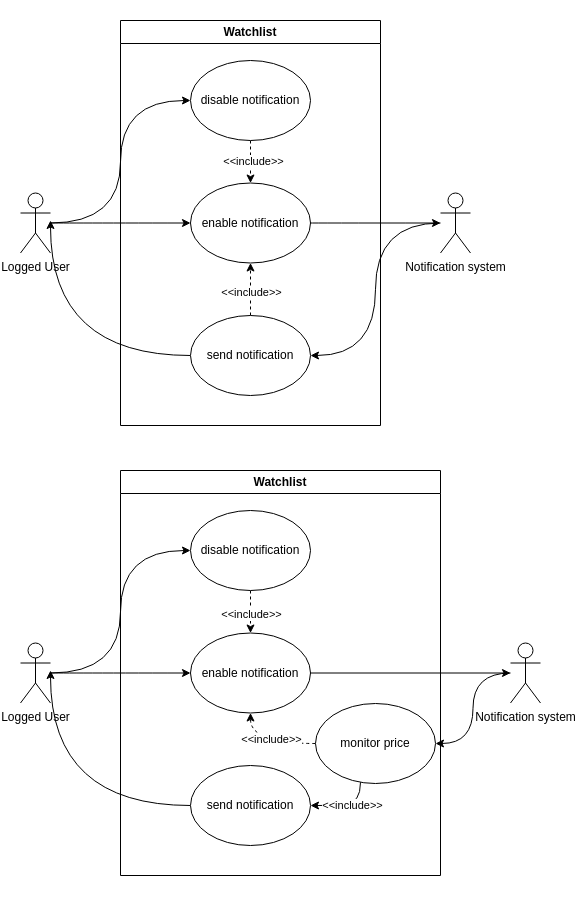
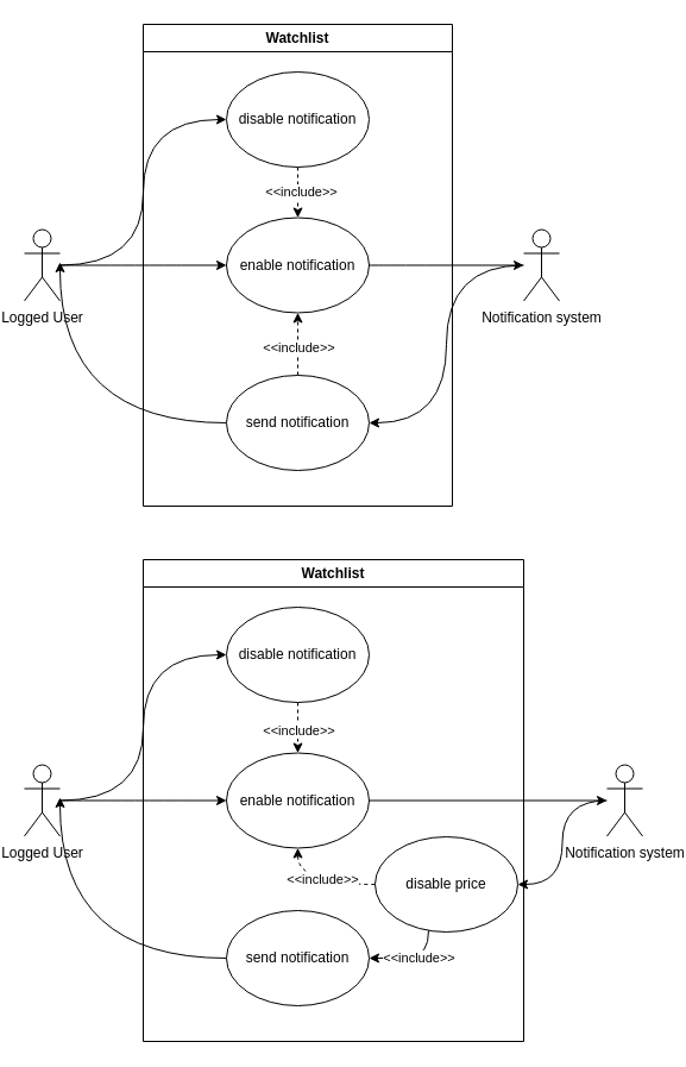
  <mxCell id="0" />
  <mxCell id="1" parent="0" />
  <mxCell id="2" style="edgeStyle=orthogonalEdgeStyle;rounded=0;orthogonalLoop=1;jettySize=auto;html=1;entryX=0;entryY=0.5;entryDx=0;entryDy=0;curved=1;" parent="1" source="4" target="6" edge="1"><mxGeometry relative="1" as="geometry" /></mxCell>
  <mxCell id="3" style="edgeStyle=orthogonalEdgeStyle;rounded=0;orthogonalLoop=1;jettySize=auto;html=1;entryX=0;entryY=0.5;entryDx=0;entryDy=0;curved=1;" parent="1" source="4" target="13" edge="1"><mxGeometry relative="1" as="geometry" /></mxCell>
  <mxCell id="4" value="Logged User" style="shape=umlActor;html=1;verticalLabelPosition=bottom;verticalAlign=top;align=center;" parent="1" vertex="1"><mxGeometry x="20" y="192.5" width="30" height="60" as="geometry" /></mxCell>
  <mxCell id="5" value="Watchlist" style="swimlane;whiteSpace=wrap;html=1;" parent="1" vertex="1"><mxGeometry x="120" y="20" width="260" height="405" as="geometry" /></mxCell>
  <mxCell id="6" value="enable notification" style="ellipse;whiteSpace=wrap;html=1;" parent="5" vertex="1"><mxGeometry x="70" y="162.5" width="120" height="80" as="geometry" /></mxCell>
  <mxCell id="7" style="edgeStyle=orthogonalEdgeStyle;rounded=0;orthogonalLoop=1;jettySize=auto;html=1;entryX=0.5;entryY=1;entryDx=0;entryDy=0;dashed=1;" parent="5" source="10" target="6" edge="1"><mxGeometry relative="1" as="geometry" /></mxCell>
  <mxCell id="8" value="&amp;lt;&amp;lt;include&amp;gt;&amp;gt;" style="edgeLabel;html=1;align=center;verticalAlign=middle;resizable=0;points=[];" parent="7" vertex="1" connectable="0"><mxGeometry x="-0.079" relative="1" as="geometry"><mxPoint as="offset" /></mxGeometry></mxCell>
  <mxCell id="9" style="edgeStyle=orthogonalEdgeStyle;rounded=0;orthogonalLoop=1;jettySize=auto;html=1;curved=1;" parent="5" source="10" edge="1"><mxGeometry relative="1" as="geometry"><mxPoint x="-70" y="200" as="targetPoint" /><Array as="points"><mxPoint x="-70" y="335" /></Array></mxGeometry></mxCell>
  <mxCell id="10" value="send notification" style="ellipse;whiteSpace=wrap;html=1;" parent="5" vertex="1"><mxGeometry x="70" y="295" width="120" height="80" as="geometry" /></mxCell>
  <mxCell id="11" style="edgeStyle=orthogonalEdgeStyle;rounded=0;orthogonalLoop=1;jettySize=auto;html=1;dashed=1;" parent="5" source="13" target="6" edge="1"><mxGeometry relative="1" as="geometry" /></mxCell>
  <mxCell id="12" value="&amp;lt;&amp;lt;include&amp;gt;&amp;gt;" style="edgeLabel;html=1;align=center;verticalAlign=middle;resizable=0;points=[];" parent="11" vertex="1" connectable="0"><mxGeometry x="-0.074" y="2" relative="1" as="geometry"><mxPoint as="offset" /></mxGeometry></mxCell>
  <mxCell id="13" value="disable notification" style="ellipse;whiteSpace=wrap;html=1;" parent="5" vertex="1"><mxGeometry x="70" y="40" width="120" height="80" as="geometry" /></mxCell>
  <mxCell id="14" style="edgeStyle=orthogonalEdgeStyle;rounded=0;orthogonalLoop=1;jettySize=auto;html=1;entryX=1;entryY=0.5;entryDx=0;entryDy=0;curved=1;" parent="1" source="15" target="10" edge="1"><mxGeometry relative="1" as="geometry" /></mxCell>
  <mxCell id="15" value="Notification system" style="shape=umlActor;verticalLabelPosition=bottom;verticalAlign=top;html=1;outlineConnect=0;" parent="1" vertex="1"><mxGeometry x="440" y="192.5" width="30" height="60" as="geometry" /></mxCell>
  <mxCell id="16" style="edgeStyle=orthogonalEdgeStyle;rounded=0;orthogonalLoop=1;jettySize=auto;html=1;curved=1;" parent="1" source="6" target="15" edge="1"><mxGeometry relative="1" as="geometry" /></mxCell>
  <mxCell id="17" style="edgeStyle=orthogonalEdgeStyle;rounded=0;orthogonalLoop=1;jettySize=auto;html=1;entryX=0;entryY=0.5;entryDx=0;entryDy=0;curved=1;" parent="1" source="19" target="21" edge="1"><mxGeometry relative="1" as="geometry" /></mxCell>
  <mxCell id="18" style="edgeStyle=orthogonalEdgeStyle;rounded=0;orthogonalLoop=1;jettySize=auto;html=1;entryX=0;entryY=0.5;entryDx=0;entryDy=0;curved=1;" parent="1" source="19" target="26" edge="1"><mxGeometry relative="1" as="geometry" /></mxCell>
  <mxCell id="19" value="Logged User" style="shape=umlActor;html=1;verticalLabelPosition=bottom;verticalAlign=top;align=center;" parent="1" vertex="1"><mxGeometry x="20" y="642.5" width="30" height="60" as="geometry" /></mxCell>
  <mxCell id="20" value="Watchlist" style="swimlane;whiteSpace=wrap;html=1;" parent="1" vertex="1"><mxGeometry x="120" y="470" width="320" height="405" as="geometry" /></mxCell>
  <mxCell id="21" value="enable notification" style="ellipse;whiteSpace=wrap;html=1;" parent="20" vertex="1"><mxGeometry x="70" y="162.5" width="120" height="80" as="geometry" /></mxCell>
  <mxCell id="22" style="edgeStyle=orthogonalEdgeStyle;rounded=0;orthogonalLoop=1;jettySize=auto;html=1;curved=1;" parent="20" source="23" edge="1"><mxGeometry relative="1" as="geometry"><mxPoint x="-70" y="200" as="targetPoint" /><Array as="points"><mxPoint x="-70" y="335" /></Array></mxGeometry></mxCell>
  <mxCell id="23" value="send notification" style="ellipse;whiteSpace=wrap;html=1;" parent="20" vertex="1"><mxGeometry x="70" y="295" width="120" height="80" as="geometry" /></mxCell>
  <mxCell id="24" style="edgeStyle=orthogonalEdgeStyle;rounded=0;orthogonalLoop=1;jettySize=auto;html=1;entryX=0.5;entryY=0;entryDx=0;entryDy=0;dashed=1;" parent="20" source="26" target="21" edge="1"><mxGeometry relative="1" as="geometry" /></mxCell>
  <mxCell id="25" value="&amp;lt;&amp;lt;include&amp;gt;&amp;gt;" style="edgeLabel;html=1;align=center;verticalAlign=middle;resizable=0;points=[];" parent="24" vertex="1" connectable="0"><mxGeometry x="0.082" relative="1" as="geometry"><mxPoint as="offset" /></mxGeometry></mxCell>
  <mxCell id="26" value="disable notification" style="ellipse;whiteSpace=wrap;html=1;" parent="20" vertex="1"><mxGeometry x="70" y="40" width="120" height="80" as="geometry" /></mxCell>
  <mxCell id="27" style="edgeStyle=orthogonalEdgeStyle;rounded=0;orthogonalLoop=1;jettySize=auto;html=1;entryX=1;entryY=0.5;entryDx=0;entryDy=0;curved=1;" parent="20" source="31" target="23" edge="1"><mxGeometry relative="1" as="geometry"><Array as="points"><mxPoint x="240" y="333" /><mxPoint x="210" y="333" /><mxPoint x="210" y="335" /></Array></mxGeometry></mxCell>
  <mxCell id="28" value="&amp;lt;&amp;lt;include&amp;gt;&amp;gt;" style="edgeLabel;html=1;align=center;verticalAlign=middle;resizable=0;points=[];" parent="27" vertex="1" connectable="0"><mxGeometry x="-0.192" y="1" relative="1" as="geometry"><mxPoint as="offset" /></mxGeometry></mxCell>
  <mxCell id="29" style="edgeStyle=orthogonalEdgeStyle;rounded=0;orthogonalLoop=1;jettySize=auto;html=1;entryX=0.5;entryY=1;entryDx=0;entryDy=0;curved=1;dashed=1;" parent="20" source="31" target="21" edge="1"><mxGeometry relative="1" as="geometry" /></mxCell>
  <mxCell id="30" value="&amp;lt;&amp;lt;include&amp;gt;&amp;gt;" style="edgeLabel;html=1;align=center;verticalAlign=middle;resizable=0;points=[];" parent="29" vertex="1" connectable="0"><mxGeometry x="-0.058" y="-5" relative="1" as="geometry"><mxPoint as="offset" /></mxGeometry></mxCell>
- <mxCell id="31" value="monitor price" style="ellipse;whiteSpace=wrap;html=1;" parent="20" vertex="1"><mxGeometry x="195" y="233" width="120" height="80" as="geometry" /></mxCell>
+ <mxCell id="31" value="disable price" style="ellipse;whiteSpace=wrap;html=1;" parent="20" vertex="1"><mxGeometry x="195" y="233" width="120" height="80" as="geometry" /></mxCell>
  <mxCell id="32" style="edgeStyle=orthogonalEdgeStyle;rounded=0;orthogonalLoop=1;jettySize=auto;html=1;entryX=1;entryY=0.5;entryDx=0;entryDy=0;curved=1;" parent="1" source="33" target="31" edge="1"><mxGeometry relative="1" as="geometry" /></mxCell>
  <mxCell id="33" value="Notification system" style="shape=umlActor;verticalLabelPosition=bottom;verticalAlign=top;html=1;outlineConnect=0;" parent="1" vertex="1"><mxGeometry x="510" y="642.5" width="30" height="60" as="geometry" /></mxCell>
  <mxCell id="34" style="edgeStyle=orthogonalEdgeStyle;rounded=0;orthogonalLoop=1;jettySize=auto;html=1;" parent="1" source="21" target="33" edge="1"><mxGeometry relative="1" as="geometry" /></mxCell>
